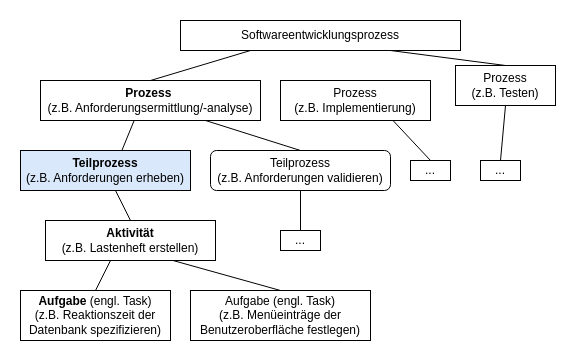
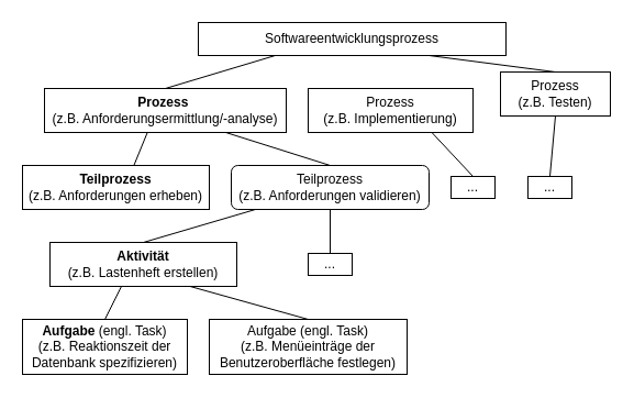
  <mxCell id="0" />
  <mxCell id="1" parent="0" />
  <mxCell id="2" value="Softwareentwicklungsprozess" style="rounded=0;whiteSpace=wrap;html=1;sketch=0;" parent="1" vertex="1"><mxGeometry x="180" y="20" width="280" height="30" as="geometry" /></mxCell>
  <mxCell id="3" value="Prozess&lt;br&gt;(z.B. Implementierung)" style="rounded=0;whiteSpace=wrap;html=1;sketch=0;" parent="1" vertex="1"><mxGeometry x="280" y="80" width="150" height="40" as="geometry" /></mxCell>
  <mxCell id="4" value="Prozess&lt;br&gt;(z.B. Testen)" style="rounded=0;whiteSpace=wrap;html=1;sketch=0;" parent="1" vertex="1"><mxGeometry x="455" y="65" width="100" height="40" as="geometry" /></mxCell>
  <mxCell id="5" value="Teilprozess&lt;br&gt;(z.B. Anforderungen validieren)" style="whiteSpace=wrap;html=1;sketch=0;rounded=1;" parent="1" vertex="1"><mxGeometry x="210" y="150" width="180" height="40" as="geometry" /></mxCell>
  <mxCell id="6" value="&lt;b&gt;Aufgabe&lt;/b&gt; (engl. Task)&lt;br&gt;(z.B. Reaktionszeit der Datenbank spezifizieren)" style="rounded=0;whiteSpace=wrap;html=1;sketch=0;" parent="1" vertex="1"><mxGeometry x="20" y="290" width="150" height="50" as="geometry" /></mxCell>
  <mxCell id="7" value="Aufgabe (engl. Task)&lt;br&gt;(z.B. Menüeinträge der Benutzeroberfläche festlegen)" style="rounded=0;whiteSpace=wrap;html=1;sketch=0;" parent="1" vertex="1"><mxGeometry x="190" y="290" width="180" height="50" as="geometry" /></mxCell>
  <mxCell id="8" value="..." style="rounded=0;whiteSpace=wrap;html=1;sketch=0;" parent="1" vertex="1"><mxGeometry x="280" y="230" width="40" height="20" as="geometry" /></mxCell>
  <mxCell id="9" value="..." style="rounded=0;whiteSpace=wrap;html=1;sketch=0;" parent="1" vertex="1"><mxGeometry x="480" y="160" width="40" height="20" as="geometry" /></mxCell>
  <mxCell id="10" value="..." style="rounded=0;whiteSpace=wrap;html=1;sketch=0;" parent="1" vertex="1"><mxGeometry x="410" y="160" width="40" height="20" as="geometry" /></mxCell>
  <mxCell id="11" value="" style="endArrow=none;html=1;entryX=0.5;entryY=1;entryDx=0;entryDy=0;exitX=0.5;exitY=0;exitDx=0;exitDy=0;" parent="1" source="9" target="4" edge="1"><mxGeometry width="50" height="50" relative="1" as="geometry"><mxPoint x="460" y="280" as="sourcePoint" /><mxPoint x="510" y="230" as="targetPoint" /></mxGeometry></mxCell>
  <mxCell id="12" value="" style="endArrow=none;html=1;exitX=0.5;exitY=0;exitDx=0;exitDy=0;entryX=0.75;entryY=1;entryDx=0;entryDy=0;" parent="1" source="10" target="3" edge="1"><mxGeometry width="50" height="50" relative="1" as="geometry"><mxPoint x="290" y="180" as="sourcePoint" /><mxPoint x="340" y="130" as="targetPoint" /></mxGeometry></mxCell>
  <mxCell id="13" value="" style="endArrow=none;html=1;entryX=0.25;entryY=1;entryDx=0;entryDy=0;exitX=0.5;exitY=0;exitDx=0;exitDy=0;" parent="1" source="21" target="2" edge="1"><mxGeometry width="50" height="50" relative="1" as="geometry"><mxPoint x="290" y="180" as="sourcePoint" /><mxPoint x="340" y="130" as="targetPoint" /></mxGeometry></mxCell>
  <mxCell id="14" value="" style="endArrow=none;html=1;entryX=0.75;entryY=1;entryDx=0;entryDy=0;exitX=0.5;exitY=0;exitDx=0;exitDy=0;" parent="1" source="4" target="2" edge="1"><mxGeometry width="50" height="50" relative="1" as="geometry"><mxPoint x="290" y="180" as="sourcePoint" /><mxPoint x="340" y="130" as="targetPoint" /></mxGeometry></mxCell>
  <mxCell id="15" value="" style="endArrow=none;html=1;entryX=0.75;entryY=1;entryDx=0;entryDy=0;exitX=0.5;exitY=0;exitDx=0;exitDy=0;" parent="1" source="5" target="21" edge="1"><mxGeometry width="50" height="50" relative="1" as="geometry"><mxPoint x="290" y="180" as="sourcePoint" /><mxPoint x="340" y="130" as="targetPoint" /></mxGeometry></mxCell>
  <mxCell id="16" value="" style="endArrow=none;html=1;exitX=0.5;exitY=0;exitDx=0;exitDy=0;" parent="1" source="8" target="5" edge="1"><mxGeometry width="50" height="50" relative="1" as="geometry"><mxPoint x="290" y="180" as="sourcePoint" /><mxPoint x="340" y="130" as="targetPoint" /></mxGeometry></mxCell>
- <mxCell id="17" value="" style="endArrow=none;html=1;exitX=0.5;exitY=0;exitDx=0;exitDy=0;" parent="1" source="22" target="23" edge="1"><mxGeometry width="50" height="50" relative="1" as="geometry"><mxPoint x="290" y="180" as="sourcePoint" /><mxPoint x="100" y="210" as="targetPoint" /></mxGeometry></mxCell>
+ <mxCell id="17" value="" style="endArrow=none;html=1;exitX=0.5;exitY=0;exitDx=0;exitDy=0;" parent="1" source="22" target="5" edge="1"><mxGeometry width="50" height="50" relative="1" as="geometry"><mxPoint x="290" y="180" as="sourcePoint" /><mxPoint x="100" y="210" as="targetPoint" /></mxGeometry></mxCell>
  <mxCell id="18" value="" style="endArrow=none;html=1;entryX=0.5;entryY=0;entryDx=0;entryDy=0;exitX=0.5;exitY=0;exitDx=0;exitDy=0;" parent="1" source="6" target="22" edge="1"><mxGeometry width="50" height="50" relative="1" as="geometry"><mxPoint x="375" y="320" as="sourcePoint" /><mxPoint x="425" y="270" as="targetPoint" /></mxGeometry></mxCell>
  <mxCell id="19" value="" style="endArrow=none;html=1;entryX=0.5;entryY=0;entryDx=0;entryDy=0;exitX=0.75;exitY=1;exitDx=0;exitDy=0;" parent="1" source="22" target="7" edge="1"><mxGeometry width="50" height="50" relative="1" as="geometry"><mxPoint x="105" y="220" as="sourcePoint" /><mxPoint x="340" y="130" as="targetPoint" /></mxGeometry></mxCell>
  <mxCell id="20" value="" style="endArrow=none;html=1;entryX=0.5;entryY=0;entryDx=0;entryDy=0;exitX=0.5;exitY=1;exitDx=0;exitDy=0;" parent="1" source="23" target="21" edge="1"><mxGeometry width="50" height="50" relative="1" as="geometry"><mxPoint x="105" y="149" as="sourcePoint" /><mxPoint x="330" y="290" as="targetPoint" /></mxGeometry></mxCell>
  <mxCell id="21" value="&lt;b&gt;Prozess&amp;nbsp;&lt;br&gt;&lt;/b&gt;(z.B. Anforderungsermittlung/-analyse)" style="rounded=0;whiteSpace=wrap;html=1;sketch=0;" parent="1" vertex="1"><mxGeometry x="40" y="80" width="220" height="40" as="geometry" /></mxCell>
  <mxCell id="22" value="&lt;b&gt;Aktivität&lt;/b&gt;&lt;br&gt;(z.B. Lastenheft erstellen)" style="rounded=0;whiteSpace=wrap;html=1;sketch=0;" parent="1" vertex="1"><mxGeometry x="45" y="220" width="170" height="40" as="geometry" /></mxCell>
- <mxCell id="23" value="&lt;b&gt;Teilprozess&lt;/b&gt;&lt;br&gt;(z.B. Anforderungen erheben)" style="rounded=0;whiteSpace=wrap;html=1;sketch=0;fillColor=#dae8fc;" parent="1" vertex="1"><mxGeometry x="20" y="150" width="170" height="40" as="geometry" /></mxCell>
+ <mxCell id="23" value="&lt;b&gt;Teilprozess&lt;/b&gt;&lt;br&gt;(z.B. Anforderungen erheben)" style="rounded=0;whiteSpace=wrap;html=1;sketch=0;" parent="1" vertex="1"><mxGeometry x="20" y="150" width="170" height="40" as="geometry" /></mxCell>
